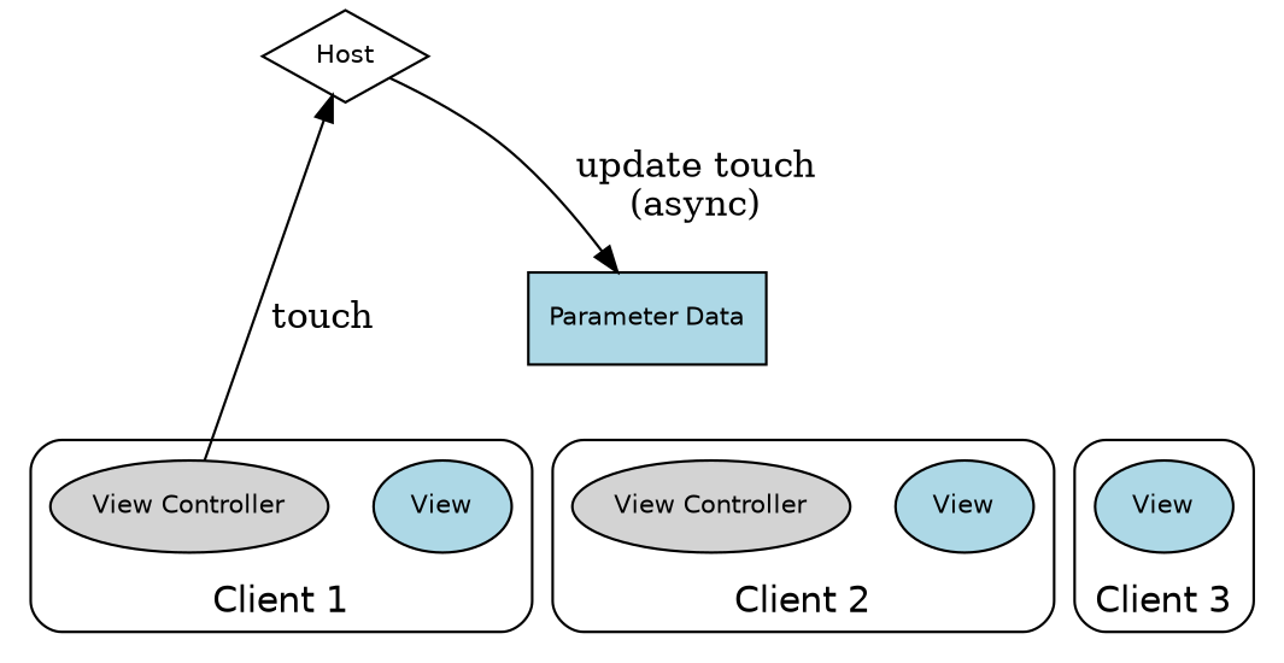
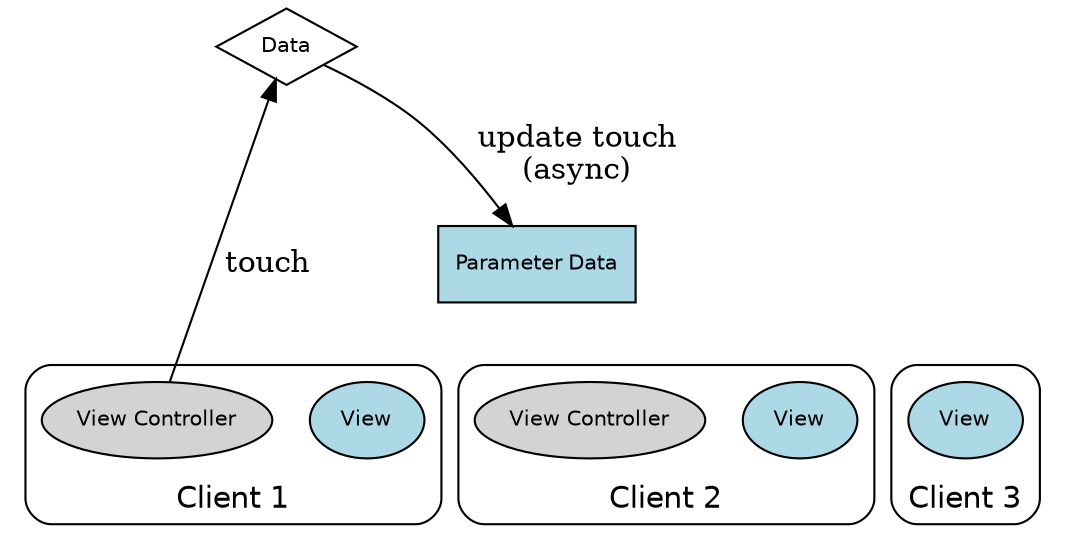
  graph {
    fontname=Helvetica
    rankdir=BT
    node [fillcolor=lightblue fontname=Helvetica fontsize=10 shape=oval style=filled]
    edge [style=invis]
    n1 [label=View]
    n2 [label="View Controller" fillcolor=""]
    n3 [label=View]
    n4 [label="View Controller" fillcolor=""]
    n5 [label=View]
-   n6 [label=Host shape=diamond fillcolor="" style=""]
+   n6 [label=Data shape=diamond fillcolor="" style=""]
    n7 [label="Parameter Data" shape=record]
    subgraph cluster_1 {
      label="Client 1"
      style=rounded
      n1
      n2
    }
    subgraph cluster_2 {
      label="Client 2"
      style=rounded
      n3
      n4
    }
    subgraph cluster_3 {
      label="Client 3"
      style=rounded
      n5
    }
    n2 -- n6 [arrowhead=normal dir=forward label=touch style=""]
    n2 -- n7
    n4 -- n7
    n5 -- n7
    n6 -- n7 [arrowhead=normal constraint=false dir=forward label="update touch\r(async)" style=""]
    n7 -- n6
  }
